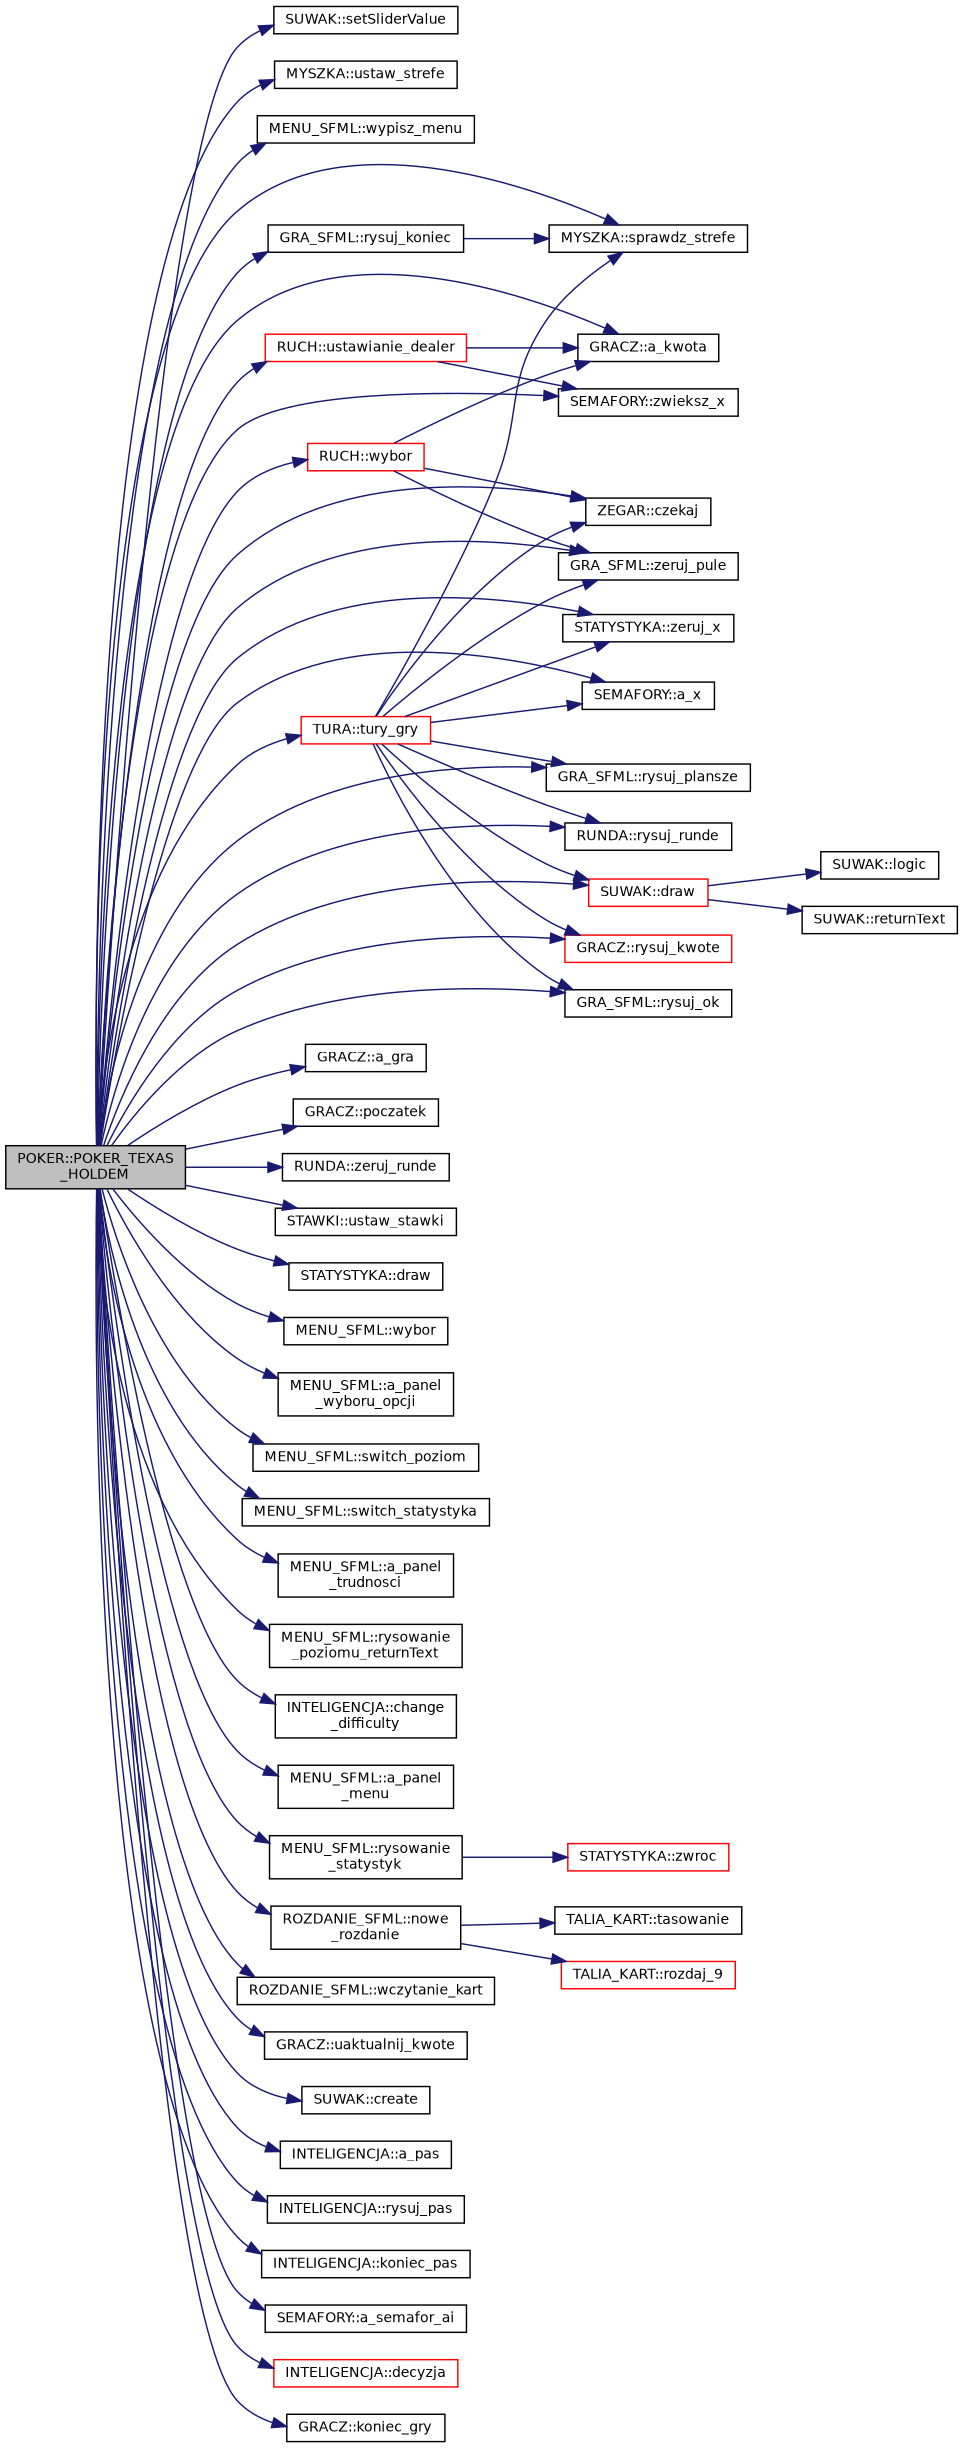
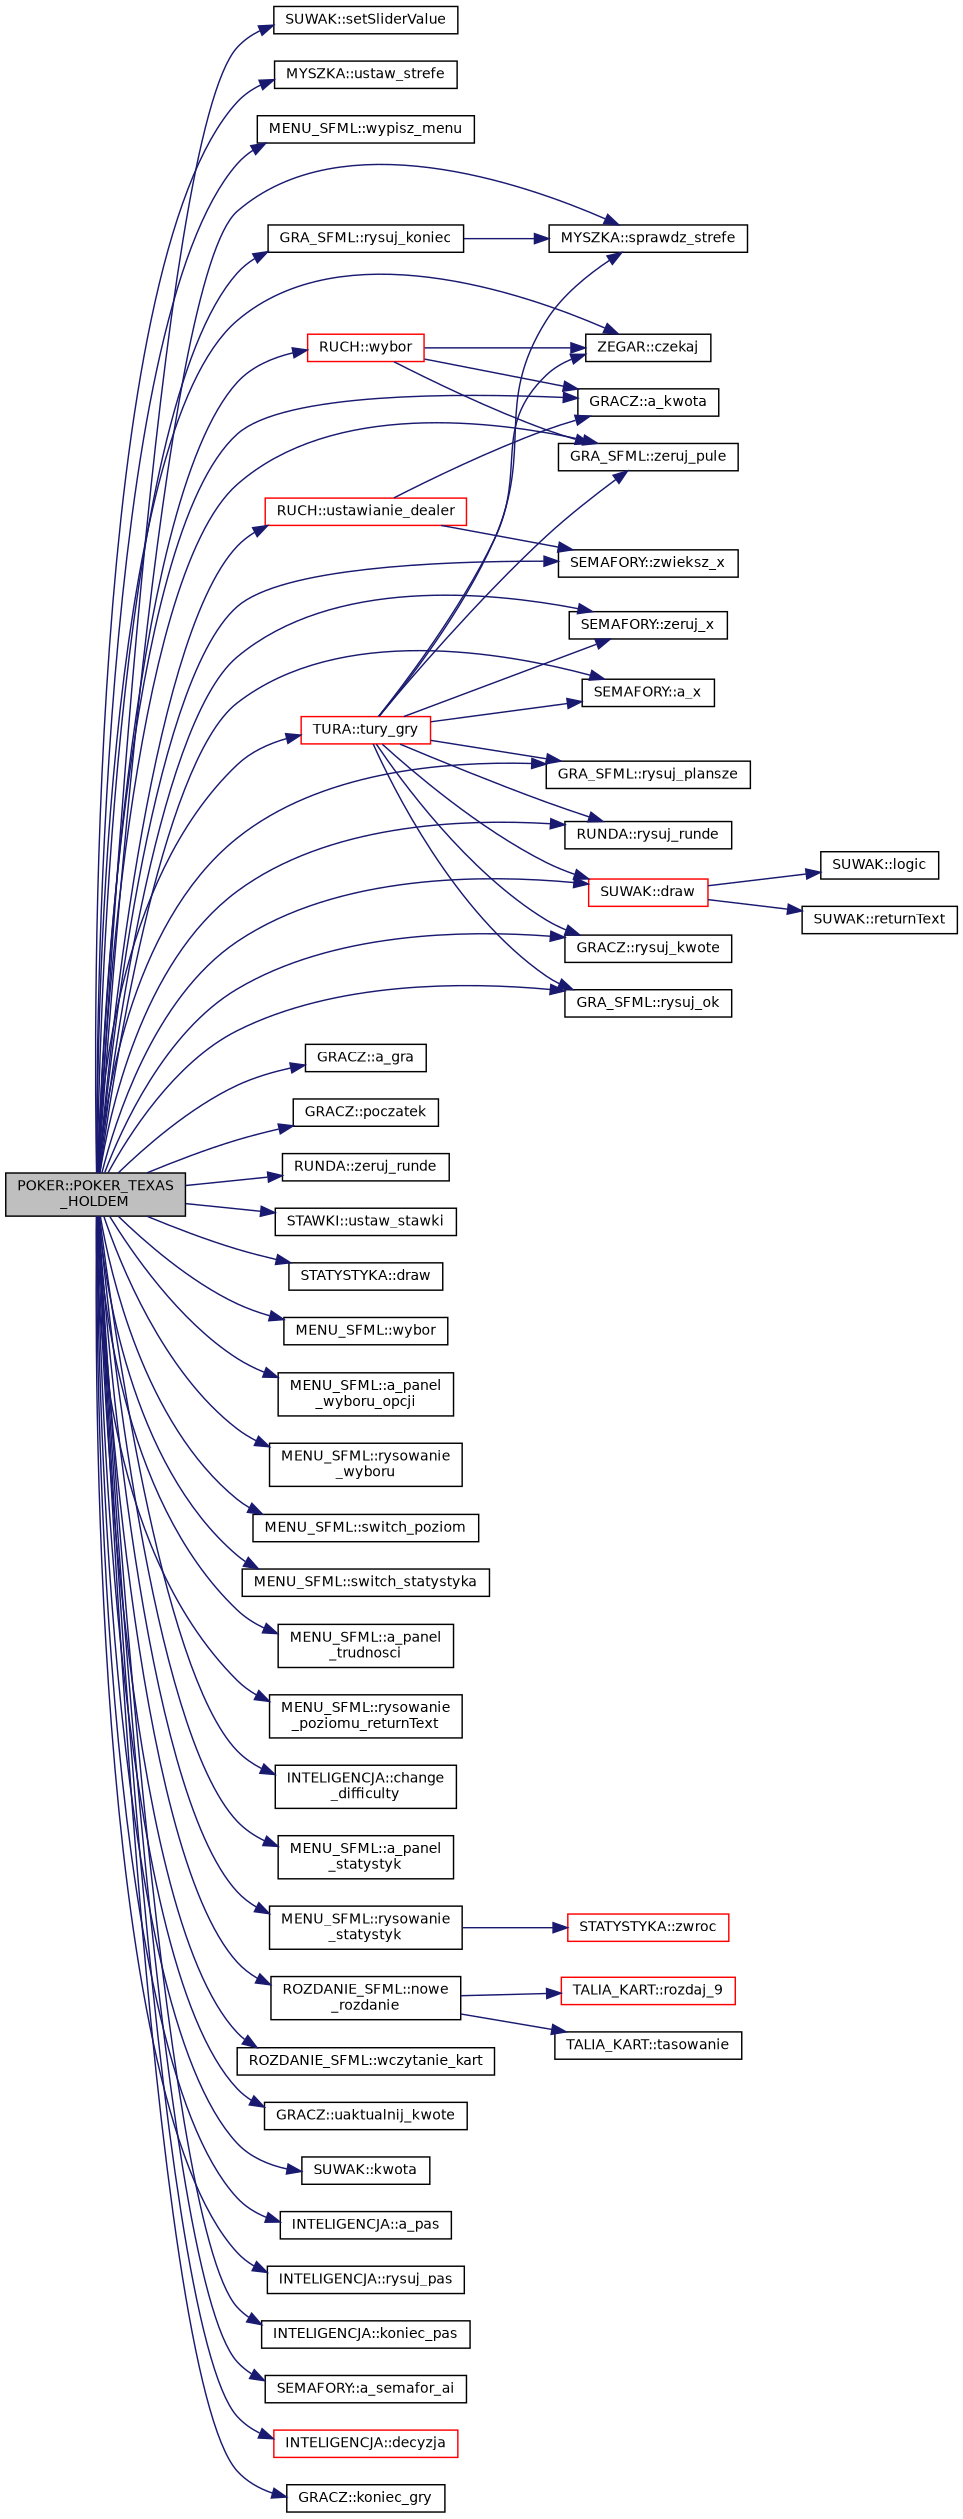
  digraph {
    rankdir=LR
    node [color=black fillcolor=white fontname=Helvetica fontsize=10 shape=record style=filled]
    edge [color=midnightblue fontname=Helvetica fontsize=10 labelfontname=Helvetica labelfontsize=10 style=solid]
    n1 [fillcolor=grey75 fontcolor=black height=0.2 label="POKER::POKER_TEXAS\l_HOLDEM" width=0.4]
    n2 [height=0.2 label="SUWAK::setSliderValue" width=0.4]
    n3 [height=0.2 label="MYSZKA::ustaw_strefe" width=0.4]
    n4 [height=0.2 label="MENU_SFML::wypisz_menu" width=0.4]
    n5 [height=0.2 label="MYSZKA::sprawdz_strefe" width=0.4]
    n6 [height=0.2 label="ZEGAR::czekaj" width=0.4]
    n7 [height=0.2 label="GRACZ::a_gra" width=0.4]
    n8 [height=0.2 label="GRACZ::poczatek" width=0.4]
-   n9 [height=0.2 label="STATYSTYKA::zeruj_x" width=0.4]
+   n9 [height=0.2 label="SEMAFORY::zeruj_x" width=0.4]
    n10 [height=0.2 label="GRA_SFML::zeruj_pule" width=0.4]
    n11 [height=0.2 label="RUNDA::zeruj_runde" width=0.4]
    n12 [height=0.2 label="STAWKI::ustaw_stawki" width=0.4]
    n13 [height=0.2 label="STATYSTYKA::draw" width=0.4]
    n14 [height=0.2 label="MENU_SFML::wybor" width=0.4]
    n15 [height=0.2 label="MENU_SFML::a_panel\l_wyboru_opcji" width=0.4]
+   n16 [height=0.2 label="MENU_SFML::rysowanie\l_wyboru" width=0.4]
    n17 [height=0.2 label="MENU_SFML::switch_poziom" width=0.4]
    n18 [height=0.2 label="MENU_SFML::switch_statystyka" width=0.4]
    n19 [height=0.2 label="MENU_SFML::a_panel\l_trudnosci" width=0.4]
    n20 [height=0.2 label="MENU_SFML::rysowanie\l_poziomu_returnText" width=0.4]
    n21 [height=0.2 label="INTELIGENCJA::change\l_difficulty" width=0.4]
-   n22 [height=0.2 label="MENU_SFML::a_panel\l_menu" width=0.4]
+   n22 [height=0.2 label="MENU_SFML::a_panel\l_statystyk" width=0.4]
    n23 [height=0.2 label="MENU_SFML::rysowanie\l_statystyk" width=0.4]
    n24 [height=0.2 label="SEMAFORY::a_x" width=0.4]
    n25 [height=0.2 label="ROZDANIE_SFML::nowe\l_rozdanie" width=0.4]
    n26 [height=0.2 label="ROZDANIE_SFML::wczytanie_kart" width=0.4]
    n27 [height=0.2 label="SEMAFORY::zwieksz_x" width=0.4]
    n28 [height=0.2 label="GRACZ::uaktualnij_kwote" width=0.4]
    n29 [height=0.2 label="GRA_SFML::rysuj_plansze" width=0.4]
    n30 [height=0.2 label="RUNDA::rysuj_runde" width=0.4]
-   n31 [height=0.2 label="SUWAK::create" width=0.4]
+   n31 [height=0.2 label="SUWAK::kwota" width=0.4]
    n32 [height=0.2 label="GRACZ::a_kwota" width=0.4]
    n33 [color=red height=0.2 label="SUWAK::draw" width=0.4]
-   n34 [color=red height=0.2 label="GRACZ::rysuj_kwote" width=0.4]
+   n34 [height=0.2 label="GRACZ::rysuj_kwote" width=0.4]
    n35 [height=0.2 label="GRA_SFML::rysuj_ok" width=0.4]
    n36 [height=0.2 label="INTELIGENCJA::a_pas" width=0.4]
    n37 [height=0.2 label="INTELIGENCJA::rysuj_pas" width=0.4]
    n38 [height=0.2 label="INTELIGENCJA::koniec_pas" width=0.4]
    n39 [color=red height=0.2 label="RUCH::ustawianie_dealer" width=0.4]
    n40 [height=0.2 label="SEMAFORY::a_semafor_ai" width=0.4]
    n41 [color=red height=0.2 label="INTELIGENCJA::decyzja" width=0.4]
    n42 [color=red height=0.2 label="RUCH::wybor" width=0.4]
    n43 [color=red height=0.2 label="TURA::tury_gry" width=0.4]
    n44 [height=0.2 label="GRACZ::koniec_gry" width=0.4]
    n45 [height=0.2 label="GRA_SFML::rysuj_koniec" width=0.4]
    n46 [color=red height=0.2 label="STATYSTYKA::zwroc" width=0.4]
    n47 [height=0.2 label="TALIA_KART::tasowanie" width=0.4]
    n48 [color=red height=0.2 label="TALIA_KART::rozdaj_9" width=0.4]
    n49 [height=0.2 label="SUWAK::logic" width=0.4]
    n50 [height=0.2 label="SUWAK::returnText" width=0.4]
    n1 -> n2
    n1 -> n3
    n1 -> n4
    n1 -> n5
    n1 -> n6
    n1 -> n7
    n1 -> n8
    n1 -> n9
    n1 -> n10
    n1 -> n11
    n1 -> n12
    n1 -> n13
    n1 -> n14
    n1 -> n15
+   n1 -> n16
    n1 -> n17
    n1 -> n18
    n1 -> n19
    n1 -> n20
    n1 -> n21
    n1 -> n22
    n1 -> n23
    n1 -> n24
    n1 -> n25
    n1 -> n26
    n1 -> n27
    n1 -> n28
    n1 -> n29
    n1 -> n30
    n1 -> n31
    n1 -> n32
    n1 -> n33
    n1 -> n34
    n1 -> n35
    n1 -> n36
    n1 -> n37
    n1 -> n38
    n1 -> n39
    n1 -> n40
    n1 -> n41
    n1 -> n42
    n1 -> n43
    n1 -> n44
    n1 -> n45
    n23 -> n46
    n25 -> n47
    n25 -> n48
    n33 -> n49
    n33 -> n50
    n39 -> n27
    n39 -> n32
    n42 -> n6
    n42 -> n10
    n42 -> n32
    n43 -> n5
    n43 -> n6
    n43 -> n9
    n43 -> n10
    n43 -> n24
    n43 -> n29
    n43 -> n30
    n43 -> n33
    n43 -> n34
    n43 -> n35
    n45 -> n5
  }
